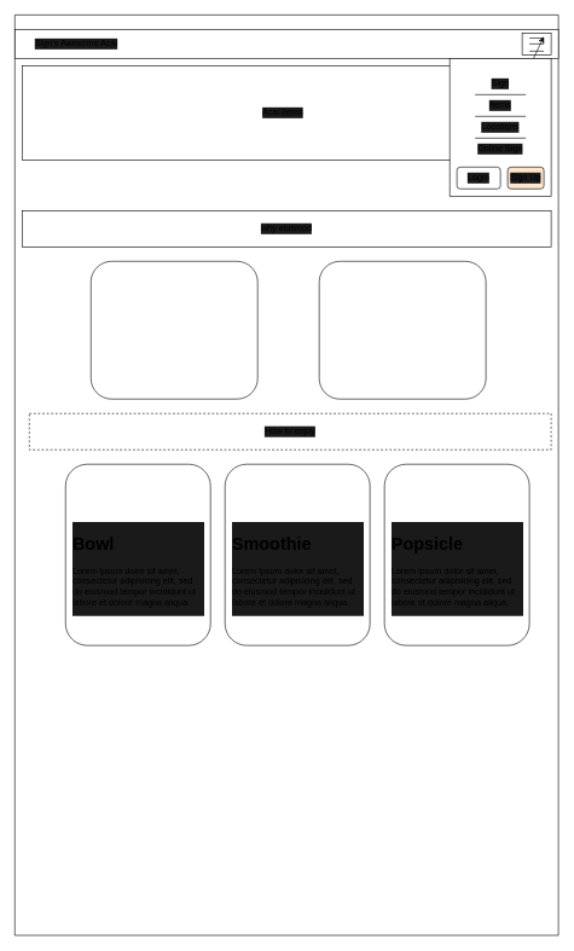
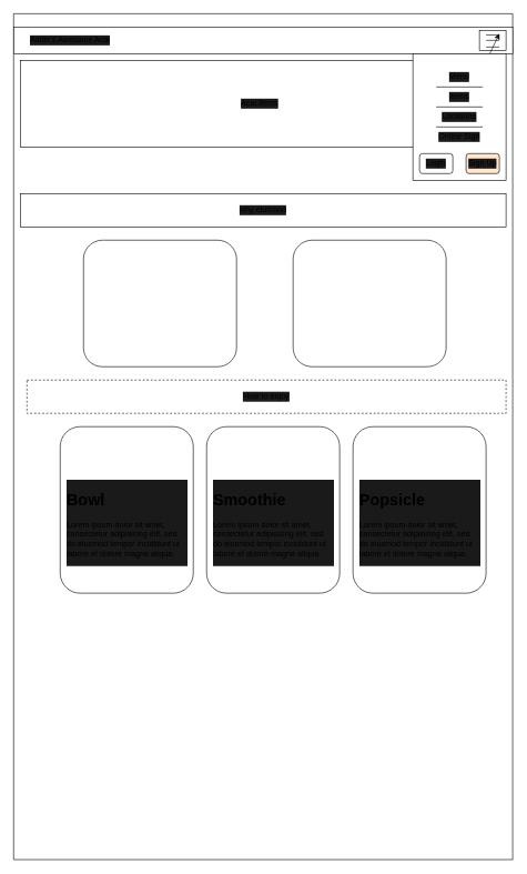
  <mxCell id="0" />
  <mxCell id="1" parent="0" />
  <mxCell id="2" value="" style="swimlane;whiteSpace=wrap;html=1;labelBackgroundColor=#FFFFFF;" vertex="1" parent="1"><mxGeometry x="20" y="20" width="750" height="1270" as="geometry" /></mxCell>
  <mxCell id="3" value="" style="rounded=0;whiteSpace=wrap;html=1;labelBackgroundColor=#1A1A1A;" vertex="1" parent="2"><mxGeometry y="20" width="750" height="40" as="geometry" /></mxCell>
  <mxCell id="4" value="" style="rounded=0;whiteSpace=wrap;html=1;labelBackgroundColor=#1A1A1A;" vertex="1" parent="2"><mxGeometry x="700" y="25" width="40" height="30" as="geometry" /></mxCell>
  <mxCell id="5" value="" style="endArrow=none;html=1;" edge="1" parent="2"><mxGeometry width="50" height="50" relative="1" as="geometry"><mxPoint x="710" y="32" as="sourcePoint" /><mxPoint x="730" y="32" as="targetPoint" /></mxGeometry></mxCell>
  <mxCell id="6" value="" style="endArrow=none;html=1;" edge="1" parent="2"><mxGeometry width="50" height="50" relative="1" as="geometry"><mxPoint x="710" y="40" as="sourcePoint" /><mxPoint x="730" y="40" as="targetPoint" /></mxGeometry></mxCell>
  <mxCell id="7" value="" style="endArrow=none;html=1;" edge="1" parent="2"><mxGeometry width="50" height="50" relative="1" as="geometry"><mxPoint x="710" y="50" as="sourcePoint" /><mxPoint x="730" y="50" as="targetPoint" /></mxGeometry></mxCell>
- <mxCell id="8" value="Sign's Awesome Acai" style="text;html=1;strokeColor=none;fillColor=none;align=center;verticalAlign=middle;whiteSpace=wrap;rounded=0;labelBackgroundColor=#1A1A1A;" vertex="1" parent="2"><mxGeometry y="30" width="170" height="20" as="geometry" /></mxCell>
+ <mxCell id="8" value="Addie's Awesome Acai" style="text;html=1;strokeColor=none;fillColor=none;align=center;verticalAlign=middle;whiteSpace=wrap;rounded=0;labelBackgroundColor=#1A1A1A;" vertex="1" parent="2"><mxGeometry y="30" width="170" height="20" as="geometry" /></mxCell>
  <mxCell id="9" value="Acai Items" style="rounded=0;whiteSpace=wrap;html=1;labelBackgroundColor=#1A1A1A;" vertex="1" parent="2"><mxGeometry x="10" y="70" width="720" height="130" as="geometry" /></mxCell>
  <mxCell id="10" value="" style="rounded=0;whiteSpace=wrap;html=1;labelBackgroundColor=#1A1A1A;" vertex="1" parent="2"><mxGeometry x="600" y="60" width="140" height="190" as="geometry" /></mxCell>
- <mxCell id="11" value="Login" style="rounded=1;whiteSpace=wrap;html=1;labelBackgroundColor=#1A1A1A;" vertex="1" parent="2"><mxGeometry x="610" y="210" width="60" height="30" as="geometry" /></mxCell>
+ <mxCell id="11" value="Login" style="rounded=1;whiteSpace=wrap;html=1;labelBackgroundColor=#1A1A1A;" vertex="1" parent="2"><mxGeometry x="610" y="210" width="50" height="30" as="geometry" /></mxCell>
  <mxCell id="12" value="Sign Up" style="rounded=1;whiteSpace=wrap;html=1;labelBackgroundColor=#1A1A1A;fillColor=#ffe6cc;" vertex="1" parent="2"><mxGeometry x="680" y="210" width="50" height="30" as="geometry" /></mxCell>
- <mxCell id="13" value="Sign" style="text;html=1;strokeColor=none;fillColor=none;align=center;verticalAlign=middle;whiteSpace=wrap;rounded=0;labelBackgroundColor=#1A1A1A;" vertex="1" parent="2"><mxGeometry x="640" y="80" width="60" height="30" as="geometry" /></mxCell>
+ <mxCell id="13" value="Menu" style="text;html=1;strokeColor=none;fillColor=none;align=center;verticalAlign=middle;whiteSpace=wrap;rounded=0;labelBackgroundColor=#1A1A1A;" vertex="1" parent="2"><mxGeometry x="640" y="80" width="60" height="30" as="geometry" /></mxCell>
  <mxCell id="14" value="Items" style="text;html=1;strokeColor=none;fillColor=none;align=center;verticalAlign=middle;whiteSpace=wrap;rounded=0;labelBackgroundColor=#1A1A1A;" vertex="1" parent="2"><mxGeometry x="640" y="110" width="60" height="30" as="geometry" /></mxCell>
  <mxCell id="15" value="" style="endArrow=none;html=1;" edge="1" parent="2"><mxGeometry width="50" height="50" relative="1" as="geometry"><mxPoint x="635" y="110" as="sourcePoint" /><mxPoint x="705" y="110" as="targetPoint" /></mxGeometry></mxCell>
  <mxCell id="16" value="" style="endArrow=none;html=1;" edge="1" parent="2"><mxGeometry width="50" height="50" relative="1" as="geometry"><mxPoint x="635.0" y="140" as="sourcePoint" /><mxPoint x="705.0" y="140" as="targetPoint" /></mxGeometry></mxCell>
  <mxCell id="17" value="Locations" style="text;html=1;strokeColor=none;fillColor=none;align=center;verticalAlign=middle;whiteSpace=wrap;rounded=0;labelBackgroundColor=#1A1A1A;" vertex="1" parent="2"><mxGeometry x="640" y="140" width="60" height="30" as="geometry" /></mxCell>
  <mxCell id="18" value="" style="endArrow=none;html=1;" edge="1" parent="2"><mxGeometry width="50" height="50" relative="1" as="geometry"><mxPoint x="635.0" y="170" as="sourcePoint" /><mxPoint x="705.0" y="170" as="targetPoint" /></mxGeometry></mxCell>
  <mxCell id="19" value="Online Sign" style="text;html=1;strokeColor=none;fillColor=none;align=center;verticalAlign=middle;whiteSpace=wrap;rounded=0;labelBackgroundColor=#1A1A1A;" vertex="1" parent="2"><mxGeometry x="630" y="170" width="80" height="30" as="geometry" /></mxCell>
  <mxCell id="20" value="why eiusmod" style="rounded=0;whiteSpace=wrap;html=1;labelBackgroundColor=#1A1A1A;" vertex="1" parent="2"><mxGeometry x="10" y="270" width="730" height="50" as="geometry" /></mxCell>
  <mxCell id="21" value="" style="rounded=1;whiteSpace=wrap;html=1;labelBackgroundColor=#1A1A1A;" vertex="1" parent="2"><mxGeometry x="105" y="340" width="230" height="190" as="geometry" /></mxCell>
  <mxCell id="22" value="" style="rounded=1;whiteSpace=wrap;html=1;labelBackgroundColor=#1A1A1A;" vertex="1" parent="2"><mxGeometry x="420" y="340" width="230" height="190" as="geometry" /></mxCell>
  <mxCell id="23" value="How to enjoy" style="rounded=0;whiteSpace=wrap;html=1;labelBackgroundColor=#1A1A1A;dashed=1;" vertex="1" parent="2"><mxGeometry x="20" y="550" width="720" height="50" as="geometry" /></mxCell>
  <mxCell id="24" value="" style="rounded=1;whiteSpace=wrap;html=1;labelBackgroundColor=#1A1A1A;" vertex="1" parent="2"><mxGeometry x="70" y="620" width="200" height="250" as="geometry" /></mxCell>
  <mxCell id="25" value="&lt;h1&gt;Bowl&lt;/h1&gt;&lt;p&gt;Lorem ipsum dolor sit amet, consectetur adipisicing elit, sed do eiusmod tempor incididunt ut labore et dolore magna aliqua.&lt;/p&gt;" style="text;html=1;strokeColor=none;fillColor=none;spacing=5;spacingTop=-20;whiteSpace=wrap;overflow=hidden;rounded=0;labelBackgroundColor=#1A1A1A;" vertex="1" parent="2"><mxGeometry x="75" y="710" width="190" height="120" as="geometry" /></mxCell>
  <mxCell id="26" value="" style="rounded=1;whiteSpace=wrap;html=1;labelBackgroundColor=#1A1A1A;" vertex="1" parent="2"><mxGeometry x="290" y="620" width="200" height="250" as="geometry" /></mxCell>
  <mxCell id="27" value="&lt;h1&gt;Smoothie&lt;/h1&gt;&lt;p&gt;Lorem ipsum dolor sit amet, consectetur adipisicing elit, sed do eiusmod tempor incididunt ut labore et dolore magna aliqua.&lt;/p&gt;" style="text;html=1;strokeColor=none;fillColor=none;spacing=5;spacingTop=-20;whiteSpace=wrap;overflow=hidden;rounded=0;labelBackgroundColor=#1A1A1A;" vertex="1" parent="2"><mxGeometry x="295" y="710" width="190" height="120" as="geometry" /></mxCell>
  <mxCell id="28" value="" style="rounded=1;whiteSpace=wrap;html=1;labelBackgroundColor=#1A1A1A;" vertex="1" parent="2"><mxGeometry x="510" y="620" width="200" height="250" as="geometry" /></mxCell>
  <mxCell id="29" value="&lt;h1&gt;Popsicle&lt;/h1&gt;&lt;p&gt;Lorem ipsum dolor sit amet, consectetur adipisicing elit, sed do eiusmod tempor incididunt ut labore et dolore magna aliqua.&lt;/p&gt;" style="text;html=1;strokeColor=none;fillColor=none;spacing=5;spacingTop=-20;whiteSpace=wrap;overflow=hidden;rounded=0;labelBackgroundColor=#1A1A1A;" vertex="1" parent="2"><mxGeometry x="515" y="710" width="190" height="120" as="geometry" /></mxCell>
  <mxCell id="30" style="edgeStyle=none;html=1;" edge="1" parent="1" source="10"><mxGeometry relative="1" as="geometry"><mxPoint x="750" y="50" as="targetPoint" /></mxGeometry></mxCell>
